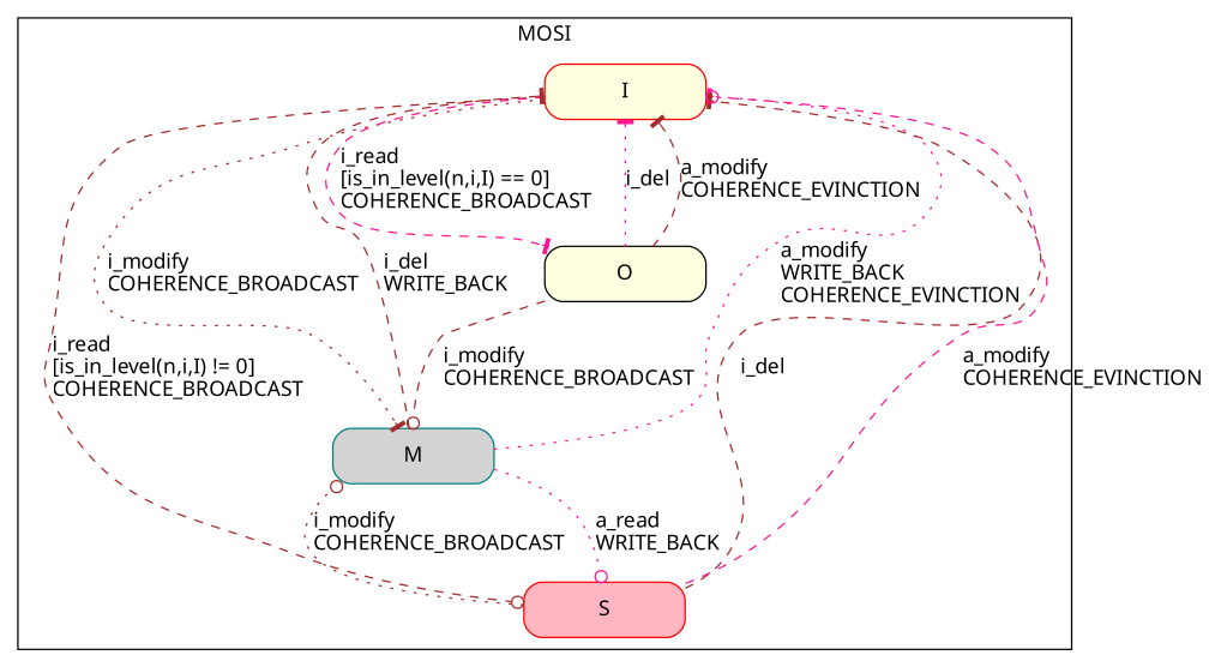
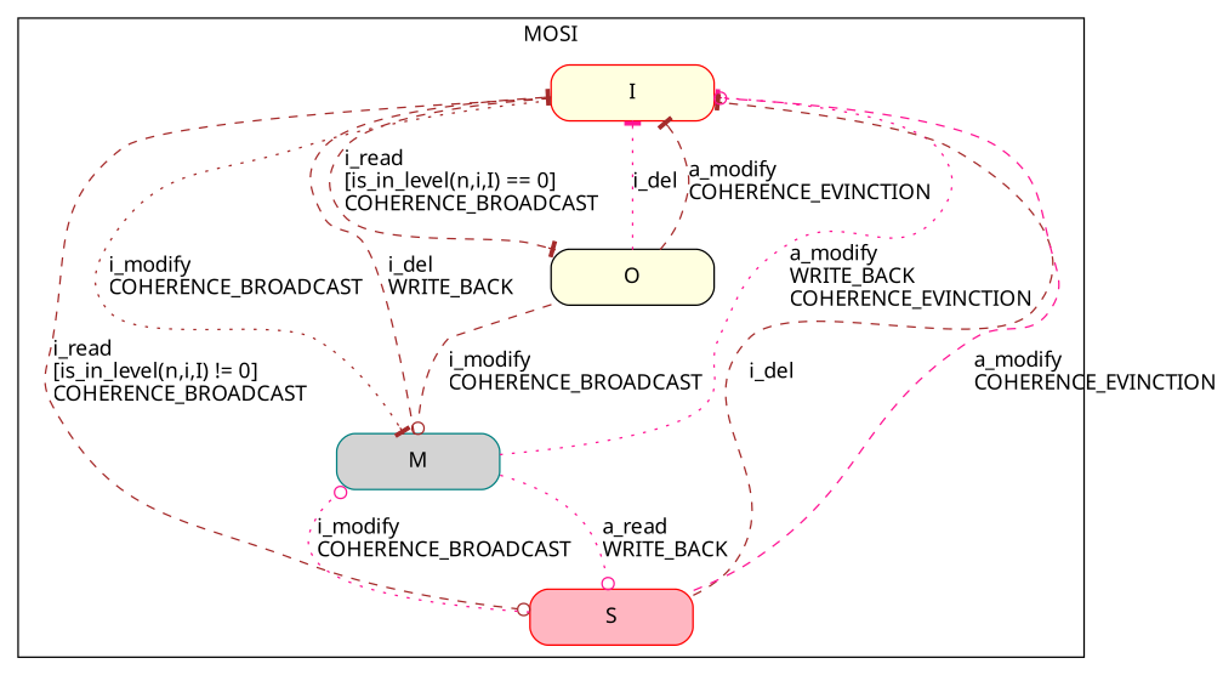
  digraph {
    fontname="Noto Sans"
    node [color=red fillcolor=lightyellow fontname="Noto Sans" shape=Mrecord style=filled]
    edge [arrowhead=tee color=brown fontname="Noto Sans" style=dashed]
    n1 [label="{I}" width=1.5]
    n2 [color=teal fillcolor=lightgrey label="{M}" width=1.5]
    n3 [fillcolor=lightpink label="{S}" width=1.5]
    n4 [color=black label="{O}" width=1.5]
    subgraph cluster_1 {
      label=MOSI
      n1
      n2
      n3
      n4
    }
    n1 -> n2 [label="i_modify\lCOHERENCE_BROADCAST" style=dotted]
    n1 -> n3 [arrowhead=odot label="i_read\l\[is_in_level(n,i,I) != 0\]\lCOHERENCE_BROADCAST"]
-   n1 -> n4 [color=deeppink label="i_read\l\[is_in_level(n,i,I) == 0\]\lCOHERENCE_BROADCAST"]
+   n1 -> n4 [label="i_read\l\[is_in_level(n,i,I) == 0\]\lCOHERENCE_BROADCAST"]
    n2 -> n1 [label="i_del\lWRITE_BACK"]
    n2 -> n1 [color=deeppink label="a_modify\lWRITE_BACK\lCOHERENCE_EVINCTION" style=dotted]
    n2 -> n3 [arrowhead=odot color=deeppink label="a_read\lWRITE_BACK" style=dotted]
    n3 -> n1 [label=i_del]
    n3 -> n1 [arrowhead=odot color=deeppink label="a_modify\lCOHERENCE_EVINCTION"]
-   n3 -> n2 [arrowhead=odot label="i_modify\lCOHERENCE_BROADCAST" style=dotted]
+   n3 -> n2 [arrowhead=odot color=deeppink label="i_modify\lCOHERENCE_BROADCAST" style=dotted]
    n4 -> n1 [color=deeppink label=i_del style=dotted]
    n4 -> n1 [label="a_modify\lCOHERENCE_EVINCTION"]
    n4 -> n2 [arrowhead=odot label="i_modify\lCOHERENCE_BROADCAST"]
  }
